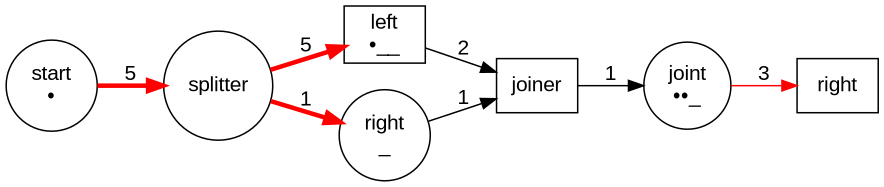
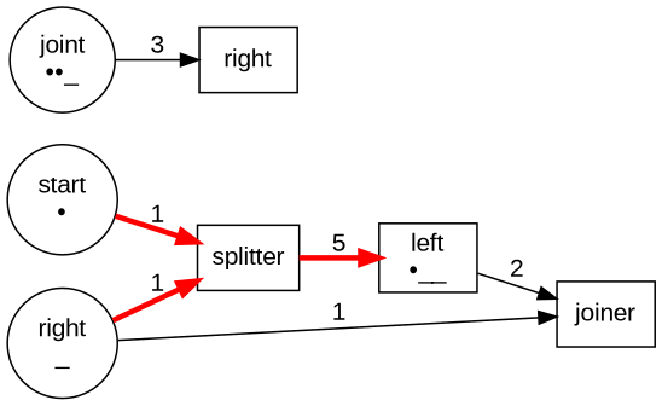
  digraph {
    fontname="Liberation Sans"
    rankdir=LR
    node [fontname="Liberation Sans" shape=box]
    edge [fontname="Liberation Sans"]
    n1 [label="start\n•\n" shape=circle]
-   n2 [label=splitter shape=circle]
+   n2 [label=splitter]
    n3 [label="left\n•__\n"]
    n4 [label="right\n_\n" shape=circle]
    n5 [label=joiner]
    n6 [label="joint\n••_\n" shape=circle]
    n7 [label=right]
-   n1 -> n2 [color=red label=5 penwidth=3.0]
+   n1 -> n2 [color=red label=1 penwidth=3.0]
    n2 -> n3 [color=red label=5 penwidth=3.0]
-   n2 -> n4 [color=red label=1 penwidth=3.0]
+   n4 -> n2 [color=red label=1 penwidth=3.0]
    n3 -> n5 [label=2]
    n4 -> n5 [label=1]
-   n5 -> n6 [label=1]
-   n6 -> n7 [label=3 color=red]
+   n6 -> n7 [label=3]
  }
